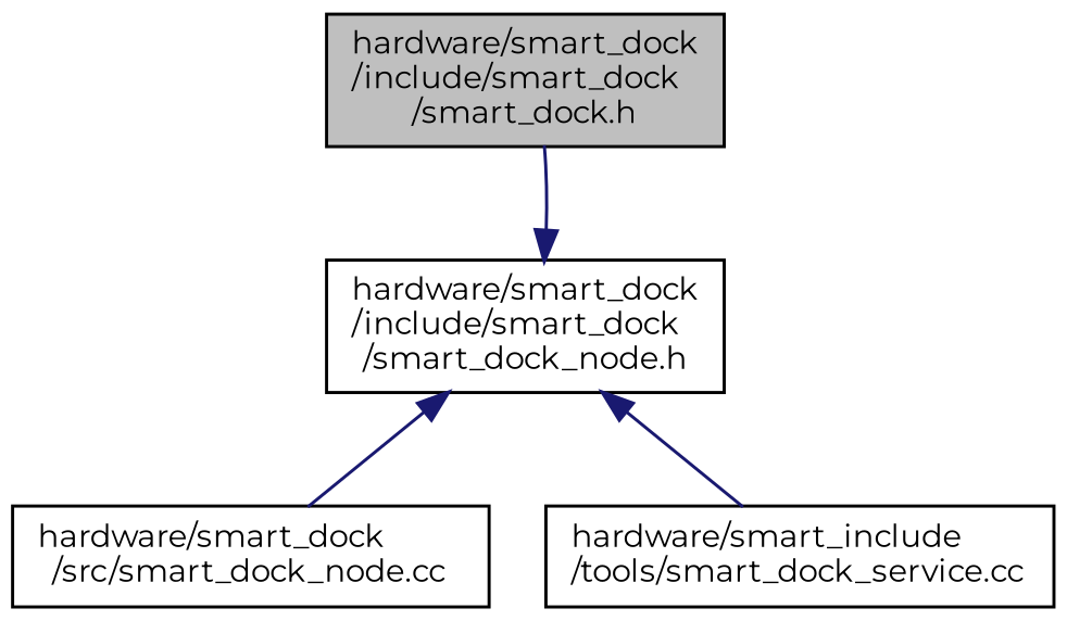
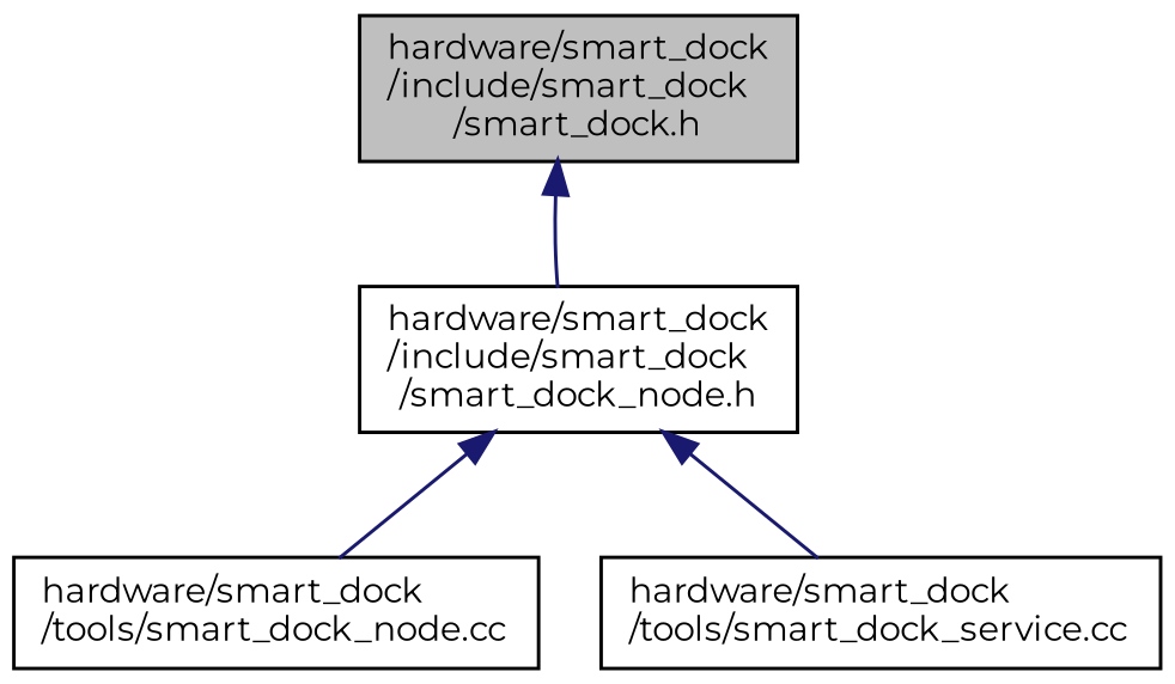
  digraph {
    fontname=Montserrat
    node [color=black fillcolor=white fontname=Montserrat fontsize=10 shape=record style=filled]
    edge [color=midnightblue dir=back fontname=Montserrat fontsize=10 labelfontname=Helvetica labelfontsize=10 style=solid]
    n1 [fillcolor=grey75 fontcolor=black height=0.2 label="hardware/smart_dock\l/include/smart_dock\l/smart_dock.h" width=0.4]
    n2 [height=0.2 label="hardware/smart_dock\l/include/smart_dock\l/smart_dock_node.h" width=0.4]
-   n3 [height=0.2 label="hardware/smart_dock\l/src/smart_dock_node.cc" width=0.4]
-   n4 [height=0.2 label="hardware/smart_include\l/tools/smart_dock_service.cc" width=0.4]
-   n2 -> n1
+   n3 [height=0.2 label="hardware/smart_dock\l/tools/smart_dock_node.cc" width=0.4]
+   n4 [height=0.2 label="hardware/smart_dock\l/tools/smart_dock_service.cc" width=0.4]
+   n1 -> n2
    n2 -> n3
    n2 -> n4
  }
